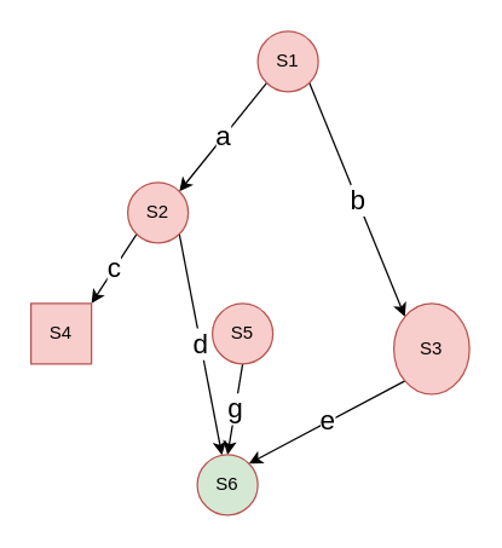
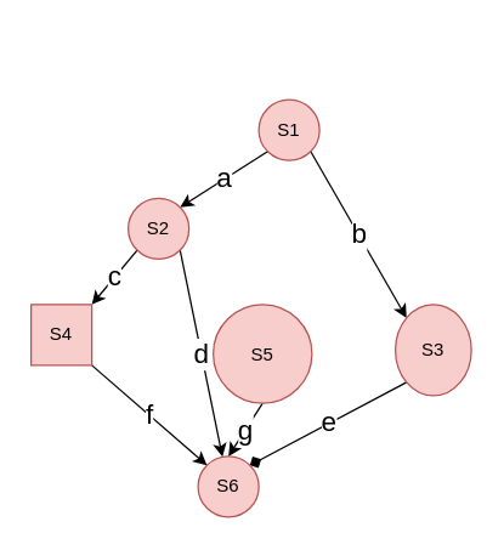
  <mxCell id="0" />
  <mxCell id="1" parent="0" />
  <mxCell id="2" value="a" style="rounded=0;orthogonalLoop=1;jettySize=auto;html=1;exitX=0;exitY=1;exitDx=0;exitDy=0;entryX=1;entryY=0;entryDx=0;entryDy=0;fontSize=18;" edge="1" parent="1" source="4" target="7"><mxGeometry relative="1" as="geometry" /></mxCell>
  <mxCell id="3" value="b" style="rounded=0;orthogonalLoop=1;jettySize=auto;html=1;exitX=1;exitY=1;exitDx=0;exitDy=0;entryX=0;entryY=0;entryDx=0;entryDy=0;fontSize=18;" edge="1" parent="1" source="4" target="11"><mxGeometry relative="1" as="geometry" /></mxCell>
- <mxCell id="4" value="S1" style="ellipse;whiteSpace=wrap;html=1;aspect=fixed;fillColor=#f8cecc;strokeColor=#b85450;" vertex="1" parent="1"><mxGeometry x="170" y="20" width="40" height="40" as="geometry" /></mxCell>
+ <mxCell id="4" value="S1" style="ellipse;whiteSpace=wrap;html=1;aspect=fixed;fillColor=#f8cecc;strokeColor=#b85450;" vertex="1" parent="1"><mxGeometry x="170" y="65" width="40" height="40" as="geometry" /></mxCell>
  <mxCell id="5" value="c" style="rounded=0;orthogonalLoop=1;jettySize=auto;html=1;exitX=0;exitY=1;exitDx=0;exitDy=0;entryX=1;entryY=0;entryDx=0;entryDy=0;fontSize=18;" edge="1" parent="1" source="7" target="14"><mxGeometry relative="1" as="geometry" /></mxCell>
  <mxCell id="6" value="d" style="rounded=0;orthogonalLoop=1;jettySize=auto;html=1;exitX=1;exitY=1;exitDx=0;exitDy=0;fontSize=18;" edge="1" parent="1" source="7" target="12"><mxGeometry relative="1" as="geometry" /></mxCell>
- <mxCell id="7" value="S2" style="ellipse;whiteSpace=wrap;html=1;aspect=fixed;fillColor=#f8cecc;strokeColor=#b85450;" vertex="1" parent="1"><mxGeometry x="84" y="120" width="40" height="40" as="geometry" /></mxCell>
+ <mxCell id="7" value="S2" style="ellipse;whiteSpace=wrap;html=1;aspect=fixed;fillColor=#f8cecc;strokeColor=#b85450;" vertex="1" parent="1"><mxGeometry x="84" y="130" width="40" height="40" as="geometry" /></mxCell>
  <mxCell id="8" value="g" style="rounded=0;orthogonalLoop=1;jettySize=auto;html=1;exitX=0.5;exitY=1;exitDx=0;exitDy=0;entryX=0.5;entryY=0;entryDx=0;entryDy=0;fontSize=18;" edge="1" parent="1" source="9" target="12"><mxGeometry relative="1" as="geometry" /></mxCell>
- <mxCell id="9" value="S5" style="ellipse;whiteSpace=wrap;html=1;aspect=fixed;fillColor=#f8cecc;strokeColor=#b85450;" vertex="1" parent="1"><mxGeometry x="140" y="200" width="40" height="40" as="geometry" /></mxCell>
- <mxCell id="10" value="e" style="rounded=0;orthogonalLoop=1;jettySize=auto;html=1;exitX=0;exitY=1;exitDx=0;exitDy=0;entryX=1;entryY=0;entryDx=0;entryDy=0;fontSize=18;" edge="1" parent="1" source="11" target="12"><mxGeometry relative="1" as="geometry" /></mxCell>
+ <mxCell id="9" value="S5" style="ellipse;whiteSpace=wrap;html=1;aspect=fixed;fillColor=#f8cecc;strokeColor=#b85450;" vertex="1" parent="1"><mxGeometry x="140" y="200" width="65" height="65" as="geometry" /></mxCell>
+ <mxCell id="10" value="e" style="rounded=0;orthogonalLoop=1;jettySize=auto;html=1;exitX=0;exitY=1;exitDx=0;exitDy=0;entryX=1;entryY=0;entryDx=0;entryDy=0;fontSize=18;endArrow=diamond;" edge="1" parent="1" source="11" target="12"><mxGeometry relative="1" as="geometry" /></mxCell>
  <mxCell id="11" value="S3" style="ellipse;whiteSpace=wrap;html=1;aspect=fixed;fillColor=#f8cecc;strokeColor=#b85450;" vertex="1" parent="1"><mxGeometry x="260" y="200" width="50" height="60" as="geometry" /></mxCell>
- <mxCell id="12" value="S6" style="ellipse;whiteSpace=wrap;html=1;aspect=fixed;fillColor=#d5e8d4;strokeColor=#b85450;" vertex="1" parent="1"><mxGeometry x="130" y="300" width="40" height="40" as="geometry" /></mxCell>
+ <mxCell id="12" value="S6" style="ellipse;whiteSpace=wrap;html=1;aspect=fixed;fillColor=#f8cecc;strokeColor=#b85450;" vertex="1" parent="1"><mxGeometry x="130" y="300" width="40" height="40" as="geometry" /></mxCell>
+ <mxCell id="13" value="f" style="rounded=0;orthogonalLoop=1;jettySize=auto;html=1;exitX=1;exitY=1;exitDx=0;exitDy=0;entryX=0;entryY=0;entryDx=0;entryDy=0;fontSize=18;" edge="1" parent="1" source="14" target="12"><mxGeometry relative="1" as="geometry" /></mxCell>
  <mxCell id="14" value="S4" style="whiteSpace=wrap;html=1;aspect=fixed;fillColor=#f8cecc;strokeColor=#b85450;rounded=0;" vertex="1" parent="1"><mxGeometry x="20" y="200" width="40" height="40" as="geometry" /></mxCell>
